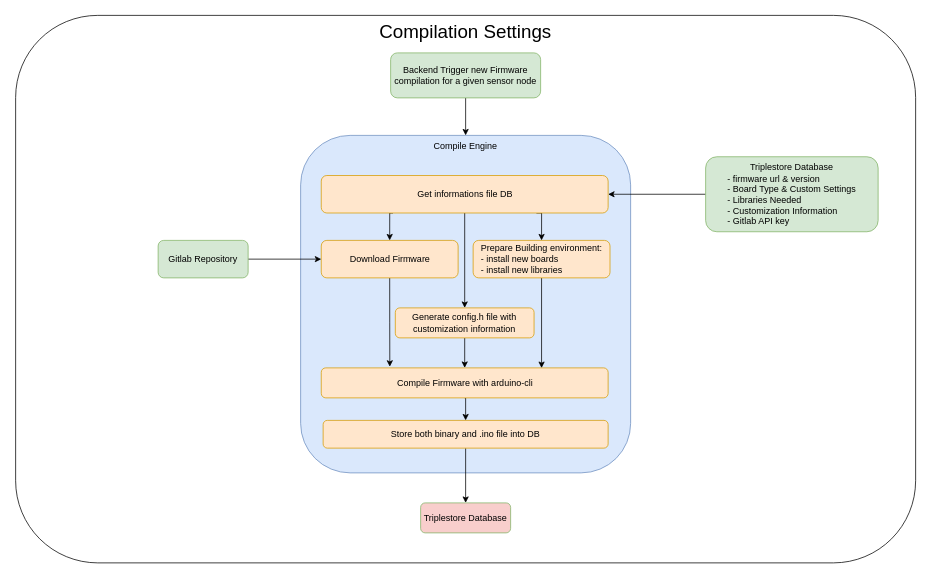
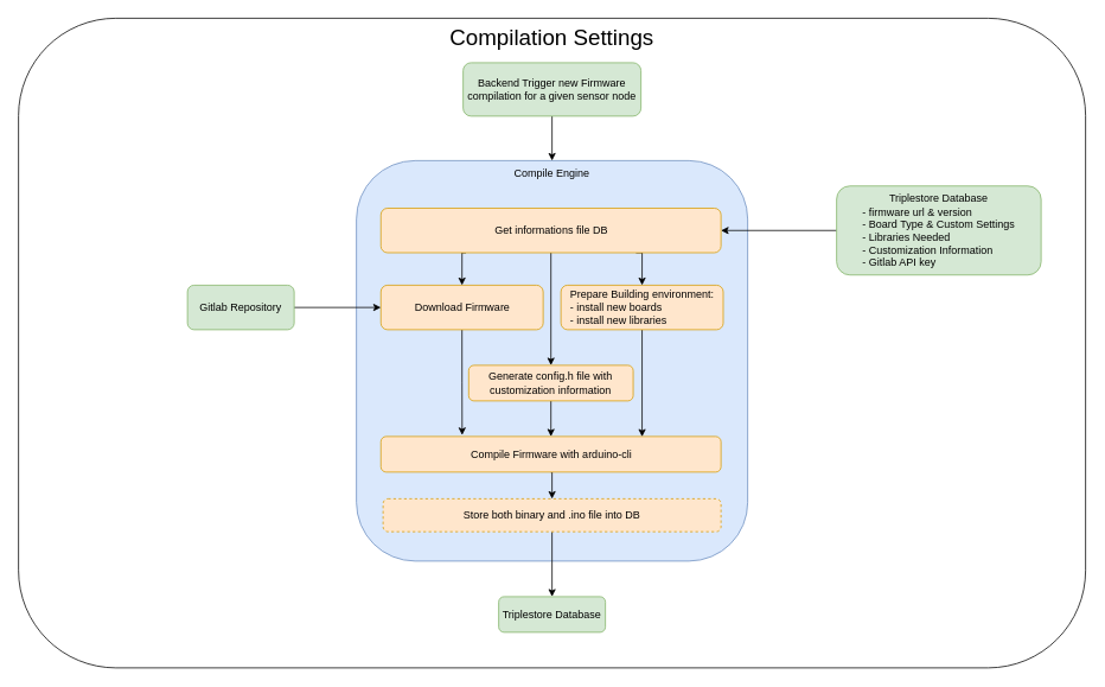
  <mxCell id="0" />
  <mxCell id="1" parent="0" />
  <mxCell id="2" value="&lt;font style=&quot;font-size: 25px;&quot;&gt;Compilation Settings&lt;/font&gt;" style="rounded=1;whiteSpace=wrap;html=1;align=center;verticalAlign=top;" parent="1" vertex="1"><mxGeometry x="20" y="20" width="1200" height="730" as="geometry" /></mxCell>
- <mxCell id="3" value="Triplestore Database" style="rounded=1;whiteSpace=wrap;html=1;fillColor=#f8cecc;strokeColor=#82b366;" parent="1" vertex="1"><mxGeometry x="560" y="670" width="120" height="40" as="geometry" /></mxCell>
+ <mxCell id="3" value="Triplestore Database" style="rounded=1;whiteSpace=wrap;html=1;fillColor=#d5e8d4;strokeColor=#82b366;" parent="1" vertex="1"><mxGeometry x="560" y="670" width="120" height="40" as="geometry" /></mxCell>
  <mxCell id="4" value="Compile Engine" style="rounded=1;whiteSpace=wrap;html=1;verticalAlign=top;fillColor=#dae8fc;strokeColor=#6c8ebf;" parent="1" vertex="1"><mxGeometry x="400" y="180" width="440" height="450" as="geometry" /></mxCell>
  <mxCell id="5" style="edgeStyle=orthogonalEdgeStyle;rounded=0;orthogonalLoop=1;jettySize=auto;html=1;exitX=0.5;exitY=1;exitDx=0;exitDy=0;entryX=0.5;entryY=0;entryDx=0;entryDy=0;" parent="1" source="6" target="20" edge="1"><mxGeometry relative="1" as="geometry" /></mxCell>
  <mxCell id="6" value="Compile Firmware with arduino-cli" style="rounded=1;whiteSpace=wrap;html=1;fillColor=#ffe6cc;strokeColor=#d79b00;" parent="1" vertex="1"><mxGeometry x="427.5" y="490" width="382.5" height="40" as="geometry" /></mxCell>
  <mxCell id="7" style="edgeStyle=orthogonalEdgeStyle;rounded=0;orthogonalLoop=1;jettySize=auto;html=1;entryX=1;entryY=0.5;entryDx=0;entryDy=0;" parent="1" source="8" target="18" edge="1"><mxGeometry relative="1" as="geometry" /></mxCell>
  <mxCell id="8" value="Triplestore Database&lt;br&gt;&lt;div style=&quot;text-align: left;&quot;&gt;&lt;span style=&quot;background-color: initial;&quot;&gt;- firmware url &amp;amp; version&lt;/span&gt;&lt;/div&gt;&lt;div style=&quot;text-align: left;&quot;&gt;&lt;span style=&quot;background-color: initial;&quot;&gt;- Board Type &amp;amp; Custom Settings&lt;/span&gt;&lt;/div&gt;&lt;div style=&quot;text-align: left;&quot;&gt;&lt;span style=&quot;background-color: initial;&quot;&gt;- Libraries Needed&lt;/span&gt;&lt;/div&gt;&lt;div style=&quot;text-align: left;&quot;&gt;&lt;span style=&quot;background-color: initial;&quot;&gt;- Customization Information&lt;/span&gt;&lt;/div&gt;&lt;div style=&quot;text-align: left;&quot;&gt;&lt;span style=&quot;background-color: initial;&quot;&gt;- Gitlab API key&lt;/span&gt;&lt;/div&gt;" style="rounded=1;whiteSpace=wrap;html=1;fillColor=#d5e8d4;strokeColor=#82b366;" parent="1" vertex="1"><mxGeometry x="940" y="208.5" width="230" height="100" as="geometry" /></mxCell>
  <mxCell id="9" style="edgeStyle=orthogonalEdgeStyle;rounded=0;orthogonalLoop=1;jettySize=auto;html=1;exitX=0.5;exitY=1;exitDx=0;exitDy=0;entryX=0.5;entryY=0;entryDx=0;entryDy=0;" parent="1" source="10" target="6" edge="1"><mxGeometry relative="1" as="geometry" /></mxCell>
  <mxCell id="10" value="Generate config.h file with customization information" style="rounded=1;whiteSpace=wrap;html=1;fillColor=#ffe6cc;strokeColor=#d79b00;" parent="1" vertex="1"><mxGeometry x="526.25" y="410" width="185" height="40" as="geometry" /></mxCell>
  <mxCell id="11" style="edgeStyle=orthogonalEdgeStyle;rounded=0;orthogonalLoop=1;jettySize=auto;html=1;exitX=0.5;exitY=1;exitDx=0;exitDy=0;entryX=0.768;entryY=0.004;entryDx=0;entryDy=0;entryPerimeter=0;" parent="1" source="12" target="6" edge="1"><mxGeometry relative="1" as="geometry" /></mxCell>
  <mxCell id="12" value="Prepare Building environment:&lt;br&gt;&lt;div style=&quot;text-align: left;&quot;&gt;&lt;span style=&quot;background-color: initial;&quot;&gt;- install new boards&lt;/span&gt;&lt;/div&gt;&lt;div style=&quot;text-align: left;&quot;&gt;&lt;span style=&quot;background-color: initial;&quot;&gt;- install new libraries&lt;/span&gt;&lt;/div&gt;" style="rounded=1;whiteSpace=wrap;html=1;fillColor=#ffe6cc;strokeColor=#d79b00;" parent="1" vertex="1"><mxGeometry x="630" y="320" width="182.5" height="50" as="geometry" /></mxCell>
  <mxCell id="13" style="edgeStyle=orthogonalEdgeStyle;rounded=0;orthogonalLoop=1;jettySize=auto;html=1;exitX=0.5;exitY=1;exitDx=0;exitDy=0;entryX=0.239;entryY=-0.039;entryDx=0;entryDy=0;entryPerimeter=0;" parent="1" source="14" target="6" edge="1"><mxGeometry relative="1" as="geometry" /></mxCell>
  <mxCell id="14" value="Download Firmware" style="rounded=1;whiteSpace=wrap;html=1;fillColor=#ffe6cc;strokeColor=#d79b00;" parent="1" vertex="1"><mxGeometry x="427.5" y="320" width="182.5" height="50" as="geometry" /></mxCell>
  <mxCell id="15" style="edgeStyle=orthogonalEdgeStyle;rounded=0;orthogonalLoop=1;jettySize=auto;html=1;exitX=0.25;exitY=1;exitDx=0;exitDy=0;entryX=0.5;entryY=0;entryDx=0;entryDy=0;" parent="1" source="18" target="14" edge="1"><mxGeometry relative="1" as="geometry" /></mxCell>
  <mxCell id="16" style="edgeStyle=orthogonalEdgeStyle;rounded=0;orthogonalLoop=1;jettySize=auto;html=1;exitX=0.75;exitY=1;exitDx=0;exitDy=0;entryX=0.5;entryY=0;entryDx=0;entryDy=0;" parent="1" source="18" target="12" edge="1"><mxGeometry relative="1" as="geometry" /></mxCell>
  <mxCell id="17" style="edgeStyle=orthogonalEdgeStyle;rounded=0;orthogonalLoop=1;jettySize=auto;html=1;exitX=0.5;exitY=1;exitDx=0;exitDy=0;entryX=0.5;entryY=0;entryDx=0;entryDy=0;" parent="1" source="18" target="10" edge="1"><mxGeometry relative="1" as="geometry" /></mxCell>
  <mxCell id="18" value="Get informations file DB" style="rounded=1;whiteSpace=wrap;html=1;fillColor=#ffe6cc;strokeColor=#d79b00;" parent="1" vertex="1"><mxGeometry x="427.5" y="233.5" width="382.5" height="50" as="geometry" /></mxCell>
  <mxCell id="19" style="edgeStyle=orthogonalEdgeStyle;rounded=0;orthogonalLoop=1;jettySize=auto;html=1;entryX=0.5;entryY=0;entryDx=0;entryDy=0;" parent="1" source="20" target="3" edge="1"><mxGeometry relative="1" as="geometry" /></mxCell>
- <mxCell id="20" value="Store both binary and .ino file into DB" style="rounded=1;whiteSpace=wrap;html=1;fillColor=#ffe6cc;strokeColor=#d79b00;" parent="1" vertex="1"><mxGeometry x="430" y="560" width="380" height="37" as="geometry" /></mxCell>
+ <mxCell id="20" value="Store both binary and .ino file into DB" style="rounded=1;whiteSpace=wrap;html=1;fillColor=#ffe6cc;strokeColor=#d79b00;dashed=1;" parent="1" vertex="1"><mxGeometry x="430" y="560" width="380" height="37" as="geometry" /></mxCell>
  <mxCell id="21" style="edgeStyle=orthogonalEdgeStyle;rounded=0;orthogonalLoop=1;jettySize=auto;html=1;exitX=1;exitY=0.5;exitDx=0;exitDy=0;entryX=0;entryY=0.5;entryDx=0;entryDy=0;" parent="1" source="22" target="14" edge="1"><mxGeometry relative="1" as="geometry" /></mxCell>
  <mxCell id="22" value="Gitlab Repository" style="rounded=1;whiteSpace=wrap;html=1;fillColor=#d5e8d4;strokeColor=#82b366;" parent="1" vertex="1"><mxGeometry x="210" y="320" width="120" height="50" as="geometry" /></mxCell>
  <mxCell id="23" style="edgeStyle=orthogonalEdgeStyle;rounded=0;orthogonalLoop=1;jettySize=auto;html=1;exitX=0.5;exitY=1;exitDx=0;exitDy=0;entryX=0.5;entryY=0;entryDx=0;entryDy=0;" parent="1" source="24" target="4" edge="1"><mxGeometry relative="1" as="geometry" /></mxCell>
  <mxCell id="24" value="Backend Trigger new Firmware compilation for a given sensor node" style="rounded=1;whiteSpace=wrap;html=1;fillColor=#d5e8d4;strokeColor=#82b366;" parent="1" vertex="1"><mxGeometry x="520" y="70" width="200" height="60" as="geometry" /></mxCell>
